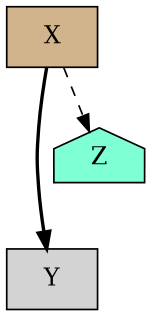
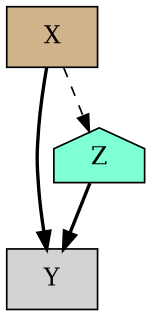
  strict digraph {
    node [shape=box style=filled y=0]
    edge [style=bold]
    X [fillcolor=tan x=0]
    Y [fillcolor=lightgrey x=2]
    Z [fillcolor=aquamarine shape=house x=1 y=1]
    X -> Y
    X -> Z [style=dashed]
+   Z -> Y
  }
